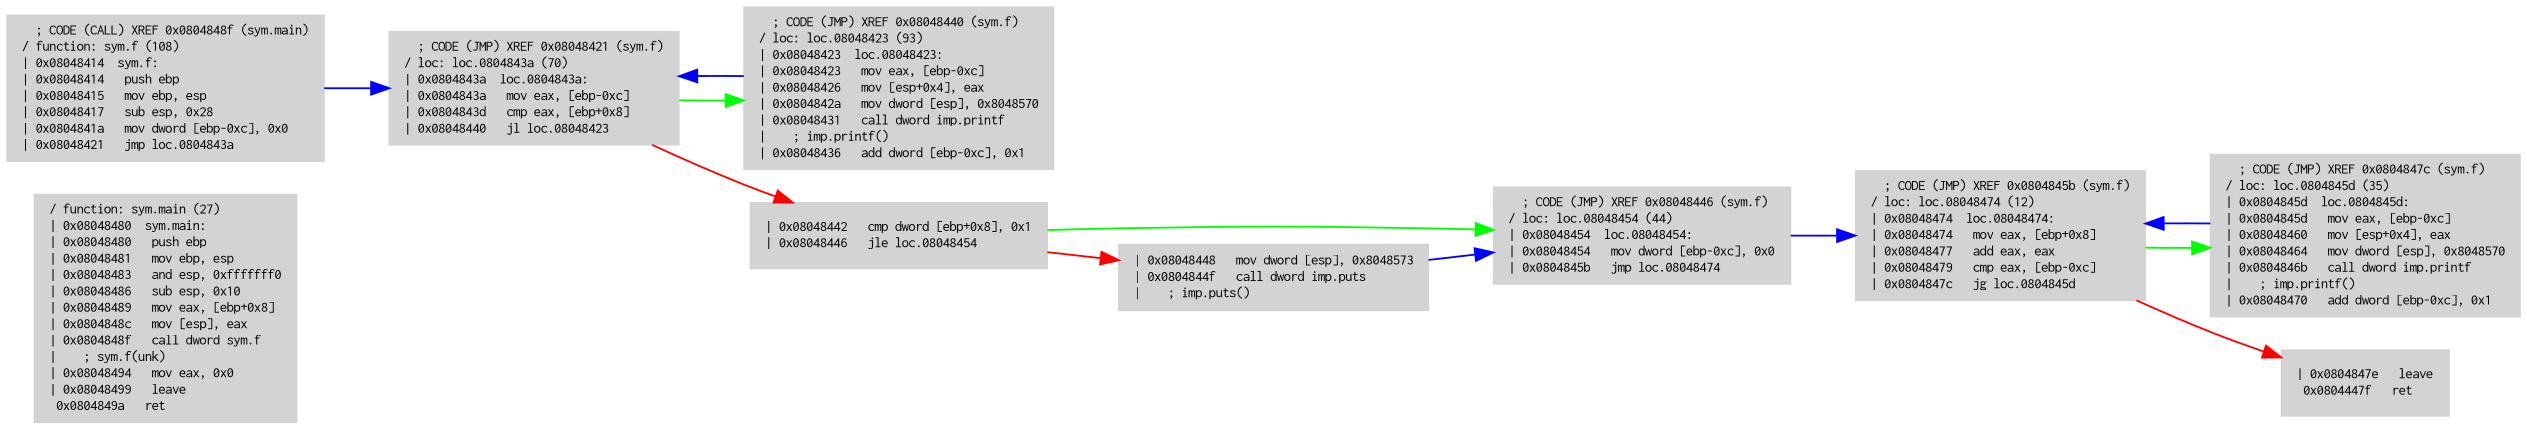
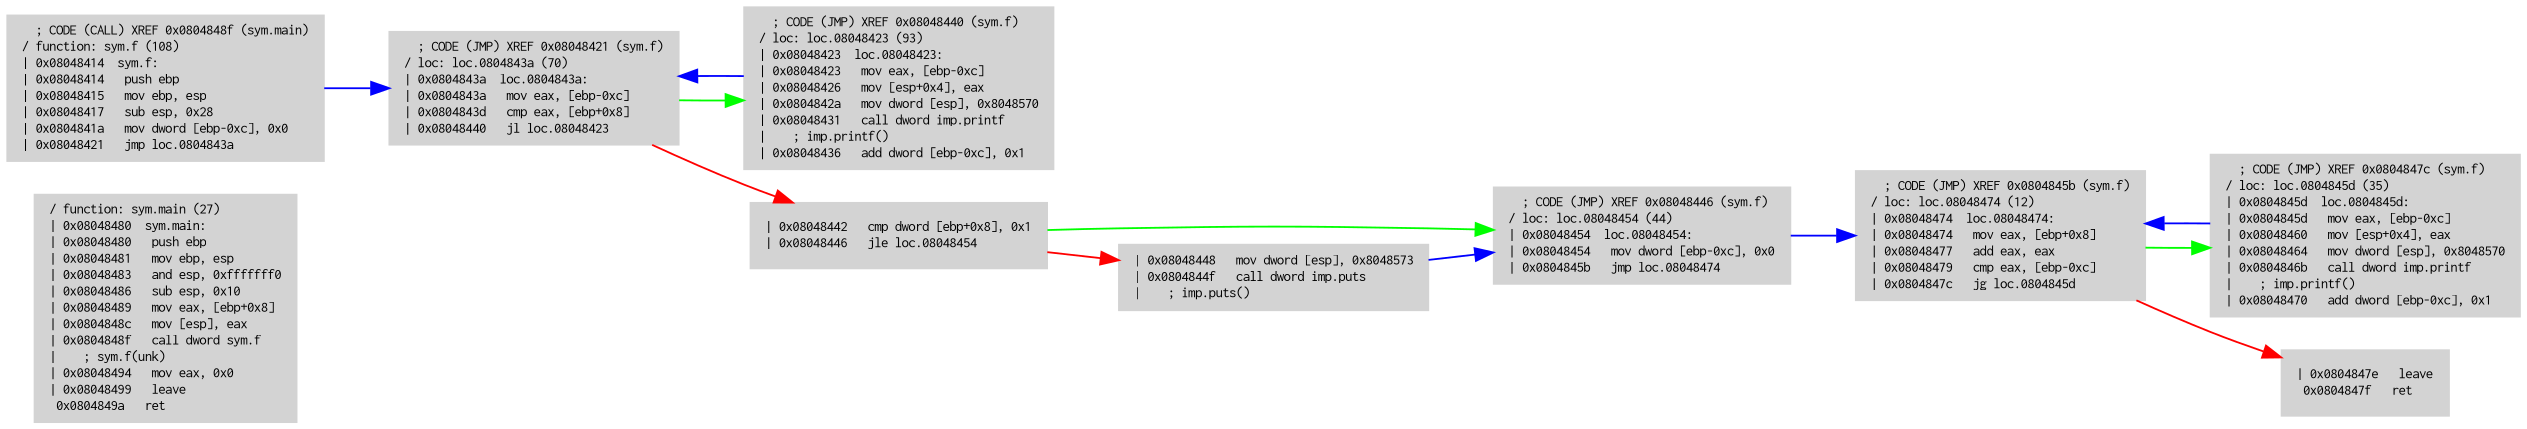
  digraph {
    bgcolor=white
    rankdir=LR
    node [color=lightgray fontname=Courier fontsize=8 shape=box style=filled]
    edge [color=blue]
    n1 [label="/ function: sym.main (27)\l| 0x08048480  sym.main:\l| 0x08048480   push ebp\l| 0x08048481   mov ebp, esp\l| 0x08048483   and esp, 0xfffffff0\l| 0x08048486   sub esp, 0x10\l| 0x08048489   mov eax, [ebp+0x8]\l| 0x0804848c   mov [esp], eax\l| 0x0804848f   call dword sym.f\l|    ; sym.f(unk)\l| 0x08048494   mov eax, 0x0\l| 0x08048499   leave\l\ 0x0804849a   ret\l"]
    n2 [label="  ; CODE (CALL) XREF 0x0804848f (sym.main)\l/ function: sym.f (108)\l| 0x08048414  sym.f:\l| 0x08048414   push ebp\l| 0x08048415   mov ebp, esp\l| 0x08048417   sub esp, 0x28\l| 0x0804841a   mov dword [ebp-0xc], 0x0\l| 0x08048421   jmp loc.0804843a\l"]
    n3 [label="  ; CODE (JMP) XREF 0x08048421 (sym.f)\l/ loc: loc.0804843a (70)\l| 0x0804843a  loc.0804843a:\l| 0x0804843a   mov eax, [ebp-0xc]\l| 0x0804843d   cmp eax, [ebp+0x8]\l| 0x08048440   jl loc.08048423\l"]
    n4 [label="  ; CODE (JMP) XREF 0x08048440 (sym.f)\l/ loc: loc.08048423 (93)\l| 0x08048423  loc.08048423:\l| 0x08048423   mov eax, [ebp-0xc]\l| 0x08048426   mov [esp+0x4], eax\l| 0x0804842a   mov dword [esp], 0x8048570\l| 0x08048431   call dword imp.printf\l|    ; imp.printf()\l| 0x08048436   add dword [ebp-0xc], 0x1\l"]
    n5 [label="| 0x08048442   cmp dword [ebp+0x8], 0x1\l| 0x08048446   jle loc.08048454\l"]
    n6 [label="  ; CODE (JMP) XREF 0x08048446 (sym.f)\l/ loc: loc.08048454 (44)\l| 0x08048454  loc.08048454:\l| 0x08048454   mov dword [ebp-0xc], 0x0\l| 0x0804845b   jmp loc.08048474\l"]
    n7 [label="| 0x08048448   mov dword [esp], 0x8048573\l| 0x0804844f   call dword imp.puts\l|    ; imp.puts()\l"]
    n8 [label="  ; CODE (JMP) XREF 0x0804845b (sym.f)\l/ loc: loc.08048474 (12)\l| 0x08048474  loc.08048474:\l| 0x08048474   mov eax, [ebp+0x8]\l| 0x08048477   add eax, eax\l| 0x08048479   cmp eax, [ebp-0xc]\l| 0x0804847c   jg loc.0804845d\l"]
    n9 [label="  ; CODE (JMP) XREF 0x0804847c (sym.f)\l/ loc: loc.0804845d (35)\l| 0x0804845d  loc.0804845d:\l| 0x0804845d   mov eax, [ebp-0xc]\l| 0x08048460   mov [esp+0x4], eax\l| 0x08048464   mov dword [esp], 0x8048570\l| 0x0804846b   call dword imp.printf\l|    ; imp.printf()\l| 0x08048470   add dword [ebp-0xc], 0x1\l"]
-   n10 [label="| 0x0804847e   leave\l\ 0x0804447f   ret\l"]
+   n10 [label="| 0x0804847e   leave\l\ 0x0804847f   ret\l"]
    n2 -> n3
    n3 -> n4 [color=green]
    n3 -> n5 [color=red]
    n4 -> n3
    n5 -> n6 [color=green]
    n5 -> n7 [color=red]
    n6 -> n8
    n7 -> n6
    n8 -> n9 [color=green]
    n8 -> n10 [color=red]
    n9 -> n8
  }
